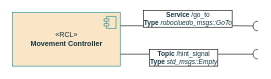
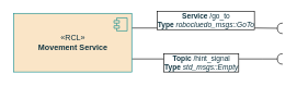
  <mxCell id="0" />
  <mxCell id="1" parent="0" />
  <mxCell id="2" style="edgeStyle=orthogonalEdgeStyle;rounded=0;orthogonalLoop=1;jettySize=auto;html=1;fontColor=#143642;endArrow=halfCircle;endFill=0;strokeColor=default;fillColor=#FAE5C7;exitX=1;exitY=0.25;exitDx=0;exitDy=0;" edge="1" parent="1" source="6"><mxGeometry relative="1" as="geometry"><mxPoint x="430" y="43" as="targetPoint" /><Array as="points"><mxPoint x="390" y="43" /></Array></mxGeometry></mxCell>
  <mxCell id="3" value="&lt;b style=&quot;color: rgb(20 , 54 , 66)&quot;&gt;Service&amp;nbsp;&lt;/b&gt;&lt;span style=&quot;color: rgb(20 , 54 , 66)&quot;&gt;/go_to&lt;/span&gt;&lt;br style=&quot;color: rgb(20 , 54 , 66)&quot;&gt;&lt;b style=&quot;color: rgb(20 , 54 , 66)&quot;&gt;Type&amp;nbsp;&lt;/b&gt;&lt;i style=&quot;color: rgb(20 , 54 , 66)&quot;&gt;robocluedo_msgs::GoTo&lt;/i&gt;" style="edgeLabel;html=1;align=center;verticalAlign=middle;resizable=0;points=[];labelBorderColor=#000000;" vertex="1" connectable="0" parent="2"><mxGeometry x="-0.211" y="2" relative="1" as="geometry"><mxPoint x="21" y="-10" as="offset" /></mxGeometry></mxCell>
  <mxCell id="4" style="edgeStyle=orthogonalEdgeStyle;rounded=0;orthogonalLoop=1;jettySize=auto;html=1;fontColor=#143642;endArrow=halfCircle;endFill=0;strokeColor=default;fillColor=#FAE5C7;" edge="1" parent="1" source="6"><mxGeometry relative="1" as="geometry"><mxPoint x="430" y="90" as="targetPoint" /><Array as="points"><mxPoint x="400" y="90" /></Array></mxGeometry></mxCell>
  <mxCell id="5" value="&lt;b style=&quot;color: rgb(20 , 54 , 66)&quot;&gt;Topic&amp;nbsp;&lt;/b&gt;&lt;span style=&quot;color: rgb(20 , 54 , 66)&quot;&gt;/hint_signal&lt;/span&gt;&lt;br style=&quot;color: rgb(20 , 54 , 66)&quot;&gt;&lt;b style=&quot;color: rgb(20 , 54 , 66)&quot;&gt;Type&lt;/b&gt;&lt;span style=&quot;color: rgb(20 , 54 , 66)&quot;&gt;&amp;nbsp;&lt;/span&gt;&lt;i style=&quot;color: rgb(20 , 54 , 66)&quot;&gt;std_msgs::Empty&lt;/i&gt;" style="edgeLabel;html=1;align=center;verticalAlign=middle;resizable=0;points=[];labelBorderColor=#000000;" vertex="1" connectable="0" parent="4"><mxGeometry x="0.68" y="1" relative="1" as="geometry"><mxPoint x="-88" y="6" as="offset" /></mxGeometry></mxCell>
- <mxCell id="6" value="«RCL»&lt;br&gt;&lt;b&gt;Movement Controller&lt;/b&gt;" style="html=1;dropTarget=0;fontColor=#143642;strokeColor=#0F8B8D;fillColor=#FAE5C7;gradientColor=none;" vertex="1" parent="1"><mxGeometry x="20" y="20" width="180" height="90" as="geometry" /></mxCell>
+ <mxCell id="6" value="«RCL»&lt;br&gt;&lt;b&gt;Movement Service&lt;/b&gt;" style="html=1;dropTarget=0;fontColor=#143642;strokeColor=#0F8B8D;fillColor=#FAE5C7;gradientColor=none;" vertex="1" parent="1"><mxGeometry x="20" y="20" width="180" height="90" as="geometry" /></mxCell>
  <mxCell id="7" value="" style="shape=module;jettyWidth=8;jettyHeight=4;fontColor=#143642;strokeColor=#0F8B8D;fillColor=#FAE5C7;gradientColor=none;" vertex="1" parent="6"><mxGeometry x="1" width="20" height="20" relative="1" as="geometry"><mxPoint x="-27" y="7" as="offset" /></mxGeometry></mxCell>
